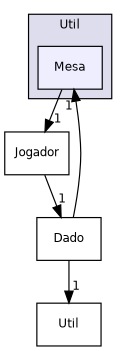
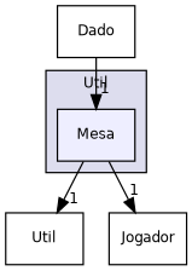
  digraph {
    compound=true
    node [fontname=Helvetica fontsize=10 shape=box]
    edge [headlabel=1 labeldistance=1.5 labelfontname=Helvetica labelfontsize=10]
    n1 [fillcolor="#eeeeff" label=Mesa pencolor=black style=filled]
    n2 [label=Util]
    n3 [label=Jogador]
    n4 [label=Dado]
    subgraph cluster_1 {
      bgcolor="#ddddee"
      fontname=Helvetica
      fontsize=10
      label=Util
      pencolor=black
      n1
    }
-   n4 -> n2
+   n1 -> n2
    n1 -> n3
-   n3 -> n4
    n4 -> n1
  }
